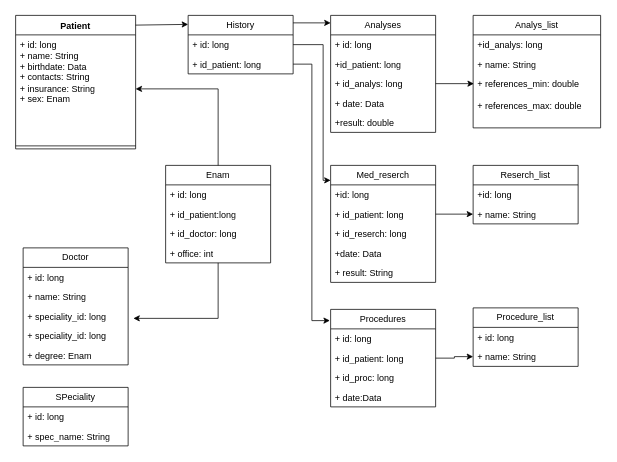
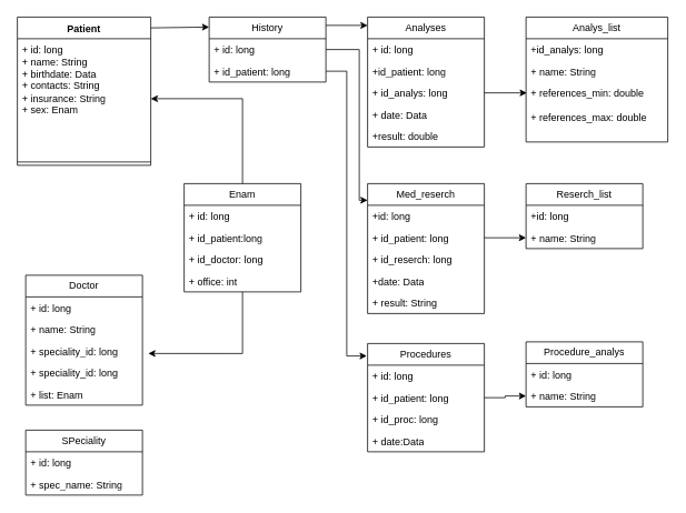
  <mxCell id="0" />
  <mxCell id="1" parent="0" />
  <mxCell id="2" value="Patient" style="swimlane;fontStyle=1;align=center;verticalAlign=top;childLayout=stackLayout;horizontal=1;startSize=26;horizontalStack=0;resizeParent=1;resizeParentMax=0;resizeLast=0;collapsible=1;marginBottom=0;whiteSpace=wrap;html=1;" vertex="1" parent="1"><mxGeometry x="20" y="20" width="160" height="178" as="geometry" /></mxCell>
  <mxCell id="3" value="+ id: long&lt;br&gt;+ name: String&lt;br&gt;+ birthdate: Data&lt;br&gt;+ contacts: String&lt;br&gt;+ insurance: String&lt;br&gt;+ sex: Enam" style="text;strokeColor=none;fillColor=none;align=left;verticalAlign=top;spacingLeft=4;spacingRight=4;overflow=hidden;rotatable=0;points=[[0,0.5],[1,0.5]];portConstraint=eastwest;whiteSpace=wrap;html=1;" vertex="1" parent="2"><mxGeometry y="26" width="160" height="144" as="geometry" /></mxCell>
  <mxCell id="4" value="" style="line;strokeWidth=1;fillColor=none;align=left;verticalAlign=middle;spacingTop=-1;spacingLeft=3;spacingRight=3;rotatable=0;labelPosition=right;points=[];portConstraint=eastwest;strokeColor=inherit;" vertex="1" parent="2"><mxGeometry y="170" width="160" height="8" as="geometry" /></mxCell>
  <mxCell id="5" value="History" style="swimlane;fontStyle=0;childLayout=stackLayout;horizontal=1;startSize=26;fillColor=none;horizontalStack=0;resizeParent=1;resizeParentMax=0;resizeLast=0;collapsible=1;marginBottom=0;whiteSpace=wrap;html=1;" vertex="1" parent="1"><mxGeometry x="250" y="20" width="140" height="78" as="geometry" /></mxCell>
  <mxCell id="6" value="+ id: long" style="text;strokeColor=none;fillColor=none;align=left;verticalAlign=top;spacingLeft=4;spacingRight=4;overflow=hidden;rotatable=0;points=[[0,0.5],[1,0.5]];portConstraint=eastwest;whiteSpace=wrap;html=1;" vertex="1" parent="5"><mxGeometry y="26" width="140" height="26" as="geometry" /></mxCell>
  <mxCell id="7" value="+ id_patient: long" style="text;strokeColor=none;fillColor=none;align=left;verticalAlign=top;spacingLeft=4;spacingRight=4;overflow=hidden;rotatable=0;points=[[0,0.5],[1,0.5]];portConstraint=eastwest;whiteSpace=wrap;html=1;" vertex="1" parent="5"><mxGeometry y="52" width="140" height="26" as="geometry" /></mxCell>
  <mxCell id="8" value="Analys_list" style="swimlane;fontStyle=0;childLayout=stackLayout;horizontal=1;startSize=26;fillColor=none;horizontalStack=0;resizeParent=1;resizeParentMax=0;resizeLast=0;collapsible=1;marginBottom=0;whiteSpace=wrap;html=1;" vertex="1" parent="1"><mxGeometry x="630" y="20" width="170" height="150" as="geometry" /></mxCell>
  <mxCell id="9" value="+id_analys: long" style="text;strokeColor=none;fillColor=none;align=left;verticalAlign=top;spacingLeft=4;spacingRight=4;overflow=hidden;rotatable=0;points=[[0,0.5],[1,0.5]];portConstraint=eastwest;whiteSpace=wrap;html=1;" vertex="1" parent="8"><mxGeometry y="26" width="170" height="26" as="geometry" /></mxCell>
  <mxCell id="10" value="+ name: String" style="text;strokeColor=none;fillColor=none;align=left;verticalAlign=top;spacingLeft=4;spacingRight=4;overflow=hidden;rotatable=0;points=[[0,0.5],[1,0.5]];portConstraint=eastwest;whiteSpace=wrap;html=1;" vertex="1" parent="8"><mxGeometry y="52" width="170" height="26" as="geometry" /></mxCell>
  <mxCell id="11" value="+ references_min: double&lt;br&gt;&lt;br&gt;+ references_max: double" style="text;strokeColor=none;fillColor=none;align=left;verticalAlign=top;spacingLeft=4;spacingRight=4;overflow=hidden;rotatable=0;points=[[0,0.5],[1,0.5]];portConstraint=eastwest;whiteSpace=wrap;html=1;" vertex="1" parent="8"><mxGeometry y="78" width="170" height="72" as="geometry" /></mxCell>
  <mxCell id="12" value="Analyses" style="swimlane;fontStyle=0;childLayout=stackLayout;horizontal=1;startSize=26;fillColor=none;horizontalStack=0;resizeParent=1;resizeParentMax=0;resizeLast=0;collapsible=1;marginBottom=0;whiteSpace=wrap;html=1;" vertex="1" parent="1"><mxGeometry x="440" y="20" width="140" height="156" as="geometry" /></mxCell>
  <mxCell id="13" value="+ id: long" style="text;strokeColor=none;fillColor=none;align=left;verticalAlign=top;spacingLeft=4;spacingRight=4;overflow=hidden;rotatable=0;points=[[0,0.5],[1,0.5]];portConstraint=eastwest;whiteSpace=wrap;html=1;" vertex="1" parent="12"><mxGeometry y="26" width="140" height="26" as="geometry" /></mxCell>
  <mxCell id="14" value="+id_patient: long" style="text;strokeColor=none;fillColor=none;align=left;verticalAlign=top;spacingLeft=4;spacingRight=4;overflow=hidden;rotatable=0;points=[[0,0.5],[1,0.5]];portConstraint=eastwest;whiteSpace=wrap;html=1;" vertex="1" parent="12"><mxGeometry y="52" width="140" height="26" as="geometry" /></mxCell>
  <mxCell id="15" value="+ id_analys: long" style="text;strokeColor=none;fillColor=none;align=left;verticalAlign=top;spacingLeft=4;spacingRight=4;overflow=hidden;rotatable=0;points=[[0,0.5],[1,0.5]];portConstraint=eastwest;whiteSpace=wrap;html=1;" vertex="1" parent="12"><mxGeometry y="78" width="140" height="26" as="geometry" /></mxCell>
  <mxCell id="16" value="+ date: Data" style="text;strokeColor=none;fillColor=none;align=left;verticalAlign=top;spacingLeft=4;spacingRight=4;overflow=hidden;rotatable=0;points=[[0,0.5],[1,0.5]];portConstraint=eastwest;whiteSpace=wrap;html=1;" vertex="1" parent="12"><mxGeometry y="104" width="140" height="26" as="geometry" /></mxCell>
  <mxCell id="17" value="+result: double" style="text;strokeColor=none;fillColor=none;align=left;verticalAlign=top;spacingLeft=4;spacingRight=4;overflow=hidden;rotatable=0;points=[[0,0.5],[1,0.5]];portConstraint=eastwest;whiteSpace=wrap;html=1;" vertex="1" parent="12"><mxGeometry y="130" width="140" height="26" as="geometry" /></mxCell>
  <mxCell id="18" value="Doctor" style="swimlane;fontStyle=0;childLayout=stackLayout;horizontal=1;startSize=26;fillColor=none;horizontalStack=0;resizeParent=1;resizeParentMax=0;resizeLast=0;collapsible=1;marginBottom=0;whiteSpace=wrap;html=1;" vertex="1" parent="1"><mxGeometry x="30" y="330" width="140" height="156" as="geometry" /></mxCell>
  <mxCell id="19" value="+ id: long" style="text;strokeColor=none;fillColor=none;align=left;verticalAlign=top;spacingLeft=4;spacingRight=4;overflow=hidden;rotatable=0;points=[[0,0.5],[1,0.5]];portConstraint=eastwest;whiteSpace=wrap;html=1;" vertex="1" parent="18"><mxGeometry y="26" width="140" height="26" as="geometry" /></mxCell>
  <mxCell id="20" value="+ name: String" style="text;strokeColor=none;fillColor=none;align=left;verticalAlign=top;spacingLeft=4;spacingRight=4;overflow=hidden;rotatable=0;points=[[0,0.5],[1,0.5]];portConstraint=eastwest;whiteSpace=wrap;html=1;" vertex="1" parent="18"><mxGeometry y="52" width="140" height="26" as="geometry" /></mxCell>
  <mxCell id="21" value="+ speciality_id: long" style="text;strokeColor=none;fillColor=none;align=left;verticalAlign=top;spacingLeft=4;spacingRight=4;overflow=hidden;rotatable=0;points=[[0,0.5],[1,0.5]];portConstraint=eastwest;whiteSpace=wrap;html=1;" vertex="1" parent="18"><mxGeometry y="78" width="140" height="26" as="geometry" /></mxCell>
  <mxCell id="22" value="+ speciality_id: long" style="text;strokeColor=none;fillColor=none;align=left;verticalAlign=top;spacingLeft=4;spacingRight=4;overflow=hidden;rotatable=0;points=[[0,0.5],[1,0.5]];portConstraint=eastwest;whiteSpace=wrap;html=1;" vertex="1" parent="18"><mxGeometry y="104" width="140" height="26" as="geometry" /></mxCell>
- <mxCell id="23" value="+ degree: Enam" style="text;strokeColor=none;fillColor=none;align=left;verticalAlign=top;spacingLeft=4;spacingRight=4;overflow=hidden;rotatable=0;points=[[0,0.5],[1,0.5]];portConstraint=eastwest;whiteSpace=wrap;html=1;" vertex="1" parent="18"><mxGeometry y="130" width="140" height="26" as="geometry" /></mxCell>
+ <mxCell id="23" value="+ list: Enam" style="text;strokeColor=none;fillColor=none;align=left;verticalAlign=top;spacingLeft=4;spacingRight=4;overflow=hidden;rotatable=0;points=[[0,0.5],[1,0.5]];portConstraint=eastwest;whiteSpace=wrap;html=1;" vertex="1" parent="18"><mxGeometry y="130" width="140" height="26" as="geometry" /></mxCell>
  <mxCell id="24" value="SPeciality" style="swimlane;fontStyle=0;childLayout=stackLayout;horizontal=1;startSize=26;fillColor=none;horizontalStack=0;resizeParent=1;resizeParentMax=0;resizeLast=0;collapsible=1;marginBottom=0;whiteSpace=wrap;html=1;" vertex="1" parent="1"><mxGeometry x="30" y="516" width="140" height="78" as="geometry" /></mxCell>
  <mxCell id="25" value="+ id: long" style="text;strokeColor=none;fillColor=none;align=left;verticalAlign=top;spacingLeft=4;spacingRight=4;overflow=hidden;rotatable=0;points=[[0,0.5],[1,0.5]];portConstraint=eastwest;whiteSpace=wrap;html=1;" vertex="1" parent="24"><mxGeometry y="26" width="140" height="26" as="geometry" /></mxCell>
  <mxCell id="26" value="+ spec_name: String" style="text;strokeColor=none;fillColor=none;align=left;verticalAlign=top;spacingLeft=4;spacingRight=4;overflow=hidden;rotatable=0;points=[[0,0.5],[1,0.5]];portConstraint=eastwest;whiteSpace=wrap;html=1;" vertex="1" parent="24"><mxGeometry y="52" width="140" height="26" as="geometry" /></mxCell>
  <mxCell id="27" value="Med_reserch" style="swimlane;fontStyle=0;childLayout=stackLayout;horizontal=1;startSize=26;fillColor=none;horizontalStack=0;resizeParent=1;resizeParentMax=0;resizeLast=0;collapsible=1;marginBottom=0;whiteSpace=wrap;html=1;" vertex="1" parent="1"><mxGeometry x="440" y="220" width="140" height="156" as="geometry" /></mxCell>
  <mxCell id="28" value="+id: long" style="text;strokeColor=none;fillColor=none;align=left;verticalAlign=top;spacingLeft=4;spacingRight=4;overflow=hidden;rotatable=0;points=[[0,0.5],[1,0.5]];portConstraint=eastwest;whiteSpace=wrap;html=1;" vertex="1" parent="27"><mxGeometry y="26" width="140" height="26" as="geometry" /></mxCell>
  <mxCell id="29" value="+ id_patient: long" style="text;strokeColor=none;fillColor=none;align=left;verticalAlign=top;spacingLeft=4;spacingRight=4;overflow=hidden;rotatable=0;points=[[0,0.5],[1,0.5]];portConstraint=eastwest;whiteSpace=wrap;html=1;" vertex="1" parent="27"><mxGeometry y="52" width="140" height="26" as="geometry" /></mxCell>
  <mxCell id="30" value="+ id_reserch: long" style="text;strokeColor=none;fillColor=none;align=left;verticalAlign=top;spacingLeft=4;spacingRight=4;overflow=hidden;rotatable=0;points=[[0,0.5],[1,0.5]];portConstraint=eastwest;whiteSpace=wrap;html=1;" vertex="1" parent="27"><mxGeometry y="78" width="140" height="26" as="geometry" /></mxCell>
  <mxCell id="31" value="+date: Data" style="text;strokeColor=none;fillColor=none;align=left;verticalAlign=top;spacingLeft=4;spacingRight=4;overflow=hidden;rotatable=0;points=[[0,0.5],[1,0.5]];portConstraint=eastwest;whiteSpace=wrap;html=1;" vertex="1" parent="27"><mxGeometry y="104" width="140" height="26" as="geometry" /></mxCell>
  <mxCell id="32" value="+ result: String" style="text;strokeColor=none;fillColor=none;align=left;verticalAlign=top;spacingLeft=4;spacingRight=4;overflow=hidden;rotatable=0;points=[[0,0.5],[1,0.5]];portConstraint=eastwest;whiteSpace=wrap;html=1;" vertex="1" parent="27"><mxGeometry y="130" width="140" height="26" as="geometry" /></mxCell>
  <mxCell id="33" value="Reserch_list" style="swimlane;fontStyle=0;childLayout=stackLayout;horizontal=1;startSize=26;fillColor=none;horizontalStack=0;resizeParent=1;resizeParentMax=0;resizeLast=0;collapsible=1;marginBottom=0;whiteSpace=wrap;html=1;" vertex="1" parent="1"><mxGeometry x="630" y="220" width="140" height="78" as="geometry" /></mxCell>
  <mxCell id="34" value="+id: long" style="text;strokeColor=none;fillColor=none;align=left;verticalAlign=top;spacingLeft=4;spacingRight=4;overflow=hidden;rotatable=0;points=[[0,0.5],[1,0.5]];portConstraint=eastwest;whiteSpace=wrap;html=1;" vertex="1" parent="33"><mxGeometry y="26" width="140" height="26" as="geometry" /></mxCell>
  <mxCell id="35" value="+ name: String" style="text;strokeColor=none;fillColor=none;align=left;verticalAlign=top;spacingLeft=4;spacingRight=4;overflow=hidden;rotatable=0;points=[[0,0.5],[1,0.5]];portConstraint=eastwest;whiteSpace=wrap;html=1;" vertex="1" parent="33"><mxGeometry y="52" width="140" height="26" as="geometry" /></mxCell>
  <mxCell id="36" value="Procedures" style="swimlane;fontStyle=0;childLayout=stackLayout;horizontal=1;startSize=26;fillColor=none;horizontalStack=0;resizeParent=1;resizeParentMax=0;resizeLast=0;collapsible=1;marginBottom=0;whiteSpace=wrap;html=1;" vertex="1" parent="1"><mxGeometry x="440" y="412" width="140" height="130" as="geometry" /></mxCell>
  <mxCell id="37" value="+ id: long" style="text;strokeColor=none;fillColor=none;align=left;verticalAlign=top;spacingLeft=4;spacingRight=4;overflow=hidden;rotatable=0;points=[[0,0.5],[1,0.5]];portConstraint=eastwest;whiteSpace=wrap;html=1;" vertex="1" parent="36"><mxGeometry y="26" width="140" height="26" as="geometry" /></mxCell>
  <mxCell id="38" value="+ id_patient: long" style="text;strokeColor=none;fillColor=none;align=left;verticalAlign=top;spacingLeft=4;spacingRight=4;overflow=hidden;rotatable=0;points=[[0,0.5],[1,0.5]];portConstraint=eastwest;whiteSpace=wrap;html=1;" vertex="1" parent="36"><mxGeometry y="52" width="140" height="26" as="geometry" /></mxCell>
  <mxCell id="39" value="+ id_proc: long" style="text;strokeColor=none;fillColor=none;align=left;verticalAlign=top;spacingLeft=4;spacingRight=4;overflow=hidden;rotatable=0;points=[[0,0.5],[1,0.5]];portConstraint=eastwest;whiteSpace=wrap;html=1;" vertex="1" parent="36"><mxGeometry y="78" width="140" height="26" as="geometry" /></mxCell>
  <mxCell id="40" value="+ date:Data" style="text;strokeColor=none;fillColor=none;align=left;verticalAlign=top;spacingLeft=4;spacingRight=4;overflow=hidden;rotatable=0;points=[[0,0.5],[1,0.5]];portConstraint=eastwest;whiteSpace=wrap;html=1;" vertex="1" parent="36"><mxGeometry y="104" width="140" height="26" as="geometry" /></mxCell>
- <mxCell id="41" value="Procedure_list" style="swimlane;fontStyle=0;childLayout=stackLayout;horizontal=1;startSize=26;fillColor=none;horizontalStack=0;resizeParent=1;resizeParentMax=0;resizeLast=0;collapsible=1;marginBottom=0;whiteSpace=wrap;html=1;" vertex="1" parent="1"><mxGeometry x="630" y="410" width="140" height="78" as="geometry" /></mxCell>
+ <mxCell id="41" value="Procedure_analys" style="swimlane;fontStyle=0;childLayout=stackLayout;horizontal=1;startSize=26;fillColor=none;horizontalStack=0;resizeParent=1;resizeParentMax=0;resizeLast=0;collapsible=1;marginBottom=0;whiteSpace=wrap;html=1;" vertex="1" parent="1"><mxGeometry x="630" y="410" width="140" height="78" as="geometry" /></mxCell>
  <mxCell id="42" value="+ id: long" style="text;strokeColor=none;fillColor=none;align=left;verticalAlign=top;spacingLeft=4;spacingRight=4;overflow=hidden;rotatable=0;points=[[0,0.5],[1,0.5]];portConstraint=eastwest;whiteSpace=wrap;html=1;" vertex="1" parent="41"><mxGeometry y="26" width="140" height="26" as="geometry" /></mxCell>
  <mxCell id="43" value="+ name: String" style="text;strokeColor=none;fillColor=none;align=left;verticalAlign=top;spacingLeft=4;spacingRight=4;overflow=hidden;rotatable=0;points=[[0,0.5],[1,0.5]];portConstraint=eastwest;whiteSpace=wrap;html=1;" vertex="1" parent="41"><mxGeometry y="52" width="140" height="26" as="geometry" /></mxCell>
  <mxCell id="44" value="" style="endArrow=classic;html=1;rounded=0;entryX=0;entryY=0.154;entryDx=0;entryDy=0;entryPerimeter=0;exitX=1;exitY=0.073;exitDx=0;exitDy=0;exitPerimeter=0;" edge="1" parent="1" source="2" target="5"><mxGeometry width="50" height="50" relative="1" as="geometry"><mxPoint x="380" y="150" as="sourcePoint" /><mxPoint x="430" y="100" as="targetPoint" /></mxGeometry></mxCell>
  <mxCell id="45" value="" style="endArrow=classic;html=1;rounded=0;exitX=1;exitY=0.128;exitDx=0;exitDy=0;exitPerimeter=0;" edge="1" parent="1" source="5"><mxGeometry width="50" height="50" relative="1" as="geometry"><mxPoint x="380" y="150" as="sourcePoint" /><mxPoint x="440" y="30" as="targetPoint" /></mxGeometry></mxCell>
  <mxCell id="46" style="edgeStyle=orthogonalEdgeStyle;rounded=0;orthogonalLoop=1;jettySize=auto;html=1;entryX=0;entryY=0.128;entryDx=0;entryDy=0;entryPerimeter=0;" edge="1" parent="1" source="6" target="27"><mxGeometry relative="1" as="geometry"><Array as="points"><mxPoint x="430" y="59" /><mxPoint x="430" y="240" /></Array></mxGeometry></mxCell>
  <mxCell id="47" value="" style="edgeStyle=orthogonalEdgeStyle;rounded=0;orthogonalLoop=1;jettySize=auto;html=1;entryX=-0.007;entryY=0.115;entryDx=0;entryDy=0;entryPerimeter=0;" edge="1" parent="1" source="7" target="36"><mxGeometry relative="1" as="geometry" /></mxCell>
  <mxCell id="48" value="" style="edgeStyle=orthogonalEdgeStyle;rounded=0;orthogonalLoop=1;jettySize=auto;html=1;entryX=0.006;entryY=0.181;entryDx=0;entryDy=0;entryPerimeter=0;" edge="1" parent="1" source="15" target="11"><mxGeometry relative="1" as="geometry" /></mxCell>
  <mxCell id="49" value="" style="edgeStyle=orthogonalEdgeStyle;rounded=0;orthogonalLoop=1;jettySize=auto;html=1;exitX=1;exitY=0.5;exitDx=0;exitDy=0;" edge="1" parent="1" source="29" target="35"><mxGeometry relative="1" as="geometry" /></mxCell>
  <mxCell id="50" value="" style="edgeStyle=orthogonalEdgeStyle;rounded=0;orthogonalLoop=1;jettySize=auto;html=1;exitX=1;exitY=0.5;exitDx=0;exitDy=0;" edge="1" parent="1" source="38" target="43"><mxGeometry relative="1" as="geometry"><mxPoint x="570" y="475" as="sourcePoint" /></mxGeometry></mxCell>
  <mxCell id="51" style="edgeStyle=orthogonalEdgeStyle;rounded=0;orthogonalLoop=1;jettySize=auto;html=1;" edge="1" parent="1" source="53" target="3"><mxGeometry relative="1" as="geometry" /></mxCell>
  <mxCell id="52" style="edgeStyle=orthogonalEdgeStyle;rounded=0;orthogonalLoop=1;jettySize=auto;html=1;entryX=1.05;entryY=0.615;entryDx=0;entryDy=0;entryPerimeter=0;" edge="1" parent="1" source="53" target="21"><mxGeometry relative="1" as="geometry" /></mxCell>
  <mxCell id="53" value="Enam" style="swimlane;fontStyle=0;childLayout=stackLayout;horizontal=1;startSize=26;fillColor=none;horizontalStack=0;resizeParent=1;resizeParentMax=0;resizeLast=0;collapsible=1;marginBottom=0;whiteSpace=wrap;html=1;" vertex="1" parent="1"><mxGeometry x="220" y="220" width="140" height="130" as="geometry" /></mxCell>
  <mxCell id="54" value="+ id: long" style="text;strokeColor=none;fillColor=none;align=left;verticalAlign=top;spacingLeft=4;spacingRight=4;overflow=hidden;rotatable=0;points=[[0,0.5],[1,0.5]];portConstraint=eastwest;whiteSpace=wrap;html=1;" vertex="1" parent="53"><mxGeometry y="26" width="140" height="26" as="geometry" /></mxCell>
  <mxCell id="55" value="+ id_patient:long" style="text;strokeColor=none;fillColor=none;align=left;verticalAlign=top;spacingLeft=4;spacingRight=4;overflow=hidden;rotatable=0;points=[[0,0.5],[1,0.5]];portConstraint=eastwest;whiteSpace=wrap;html=1;" vertex="1" parent="53"><mxGeometry y="52" width="140" height="26" as="geometry" /></mxCell>
  <mxCell id="56" value="+ id_doctor: long" style="text;strokeColor=none;fillColor=none;align=left;verticalAlign=top;spacingLeft=4;spacingRight=4;overflow=hidden;rotatable=0;points=[[0,0.5],[1,0.5]];portConstraint=eastwest;whiteSpace=wrap;html=1;" vertex="1" parent="53"><mxGeometry y="78" width="140" height="26" as="geometry" /></mxCell>
  <mxCell id="57" value="+ office: int" style="text;strokeColor=none;fillColor=none;align=left;verticalAlign=top;spacingLeft=4;spacingRight=4;overflow=hidden;rotatable=0;points=[[0,0.5],[1,0.5]];portConstraint=eastwest;whiteSpace=wrap;html=1;" vertex="1" parent="53"><mxGeometry y="104" width="140" height="26" as="geometry" /></mxCell>
